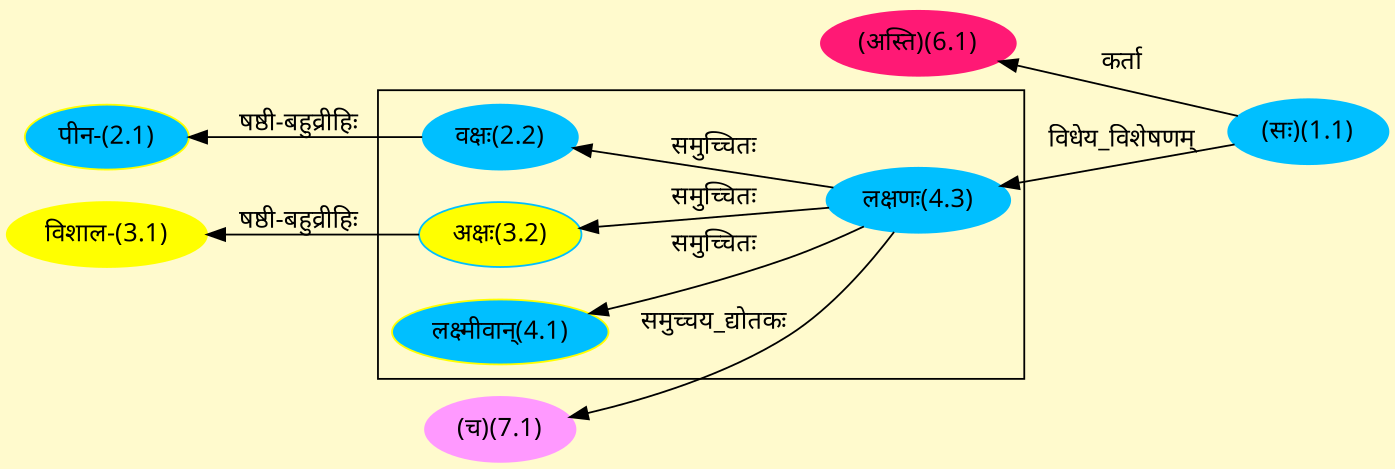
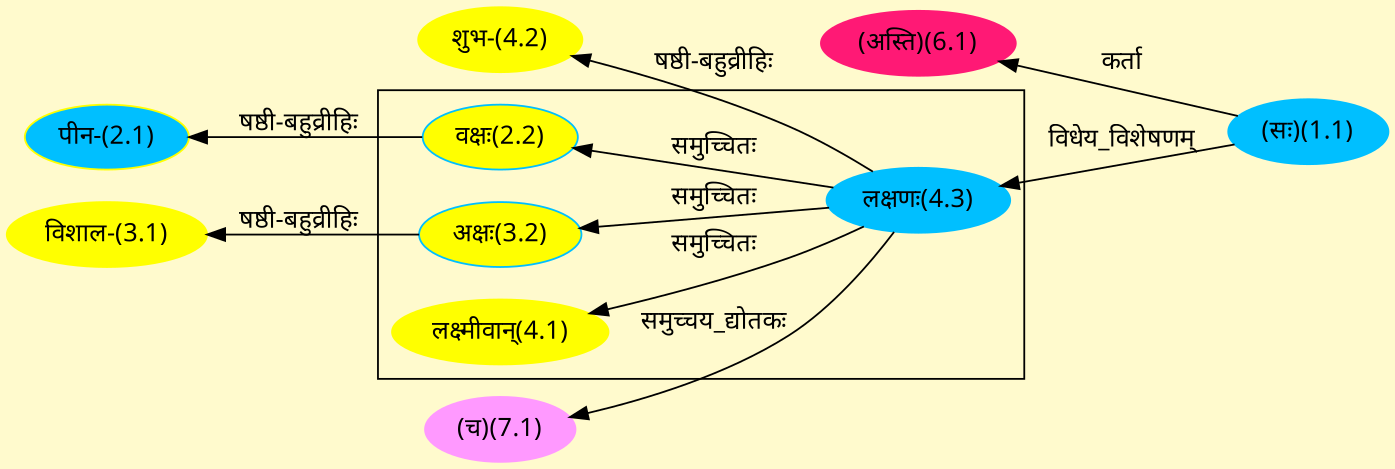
  digraph {
    bgcolor=lemonchiffon1
    compound=true
    fontname="Noto Sans"
    rankdir=LR
    node [color="#00BFFF" fontname="Noto Sans" style=filled]
    edge [dir=back fontname="Noto Sans"]
-   n1 [label="वक्षः(2.2)"]
+   n1 [label="वक्षः(2.2)" fillcolor="#FFFF00"]
    n2 [label="लक्षणः(4.3)"]
    n3 [fillcolor="#FFFF00" label="अक्षः(3.2)"]
-   n4 [color="#FFFF00" label="लक्ष्मीवान्(4.1)" fillcolor="#00BFFF"]
+   n4 [color="#FFFF00" label="लक्ष्मीवान्(4.1)"]
    n5 [label="(सः)(1.1)"]
    n6 [color="#FF1975" label="(अस्ति)(6.1)"]
    n7 [color="#FFFF00" fillcolor="#00BFFF" label="पीन-(2.1)"]
    n8 [color="#FFFF00" label="विशाल-(3.1)"]
+   n9 [color="#FFFF00" label="शुभ-(4.2)"]
    n10 [color="#FF99FF" label="(च)(7.1)"]
    subgraph cluster_1 {
      n1
      n2
      n3
      n4
    }
    n1 -> n2 [label="समुच्चितः"]
    n2 -> n5 [label="विधेय_विशेषणम्"]
    n3 -> n2 [label="समुच्चितः"]
    n4 -> n2 [label="समुच्चितः"]
    n6 -> n5 [label="कर्ता"]
    n7 -> n1 [label="षष्ठी-बहुव्रीहिः"]
    n8 -> n3 [label="षष्ठी-बहुव्रीहिः"]
+   n9 -> n2 [label="षष्ठी-बहुव्रीहिः"]
    n10 -> n2 [label="समुच्चय_द्योतकः"]
  }
